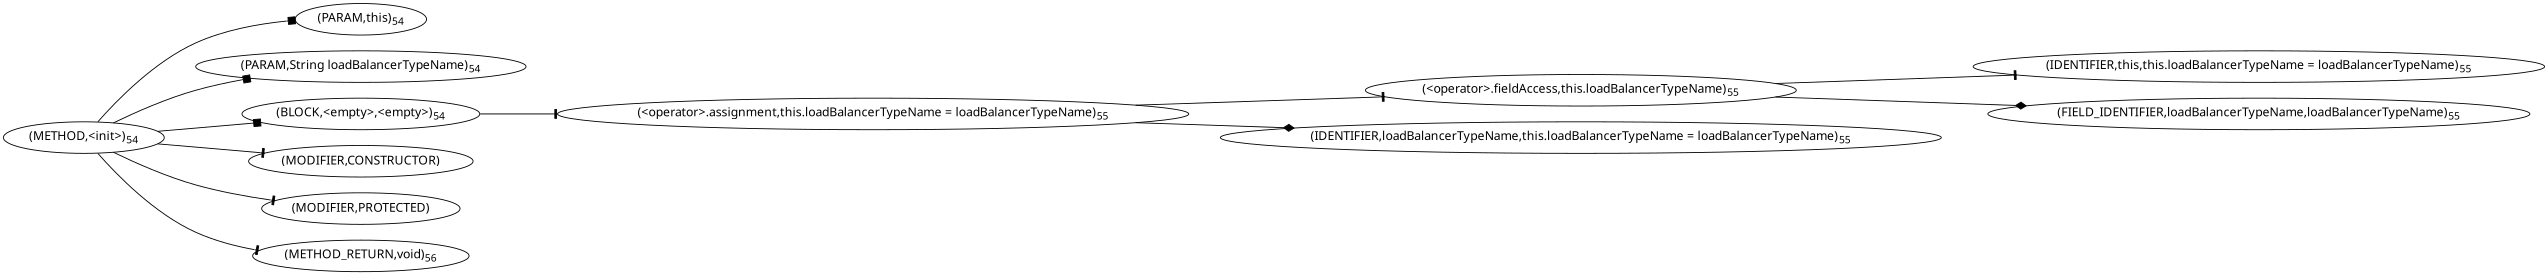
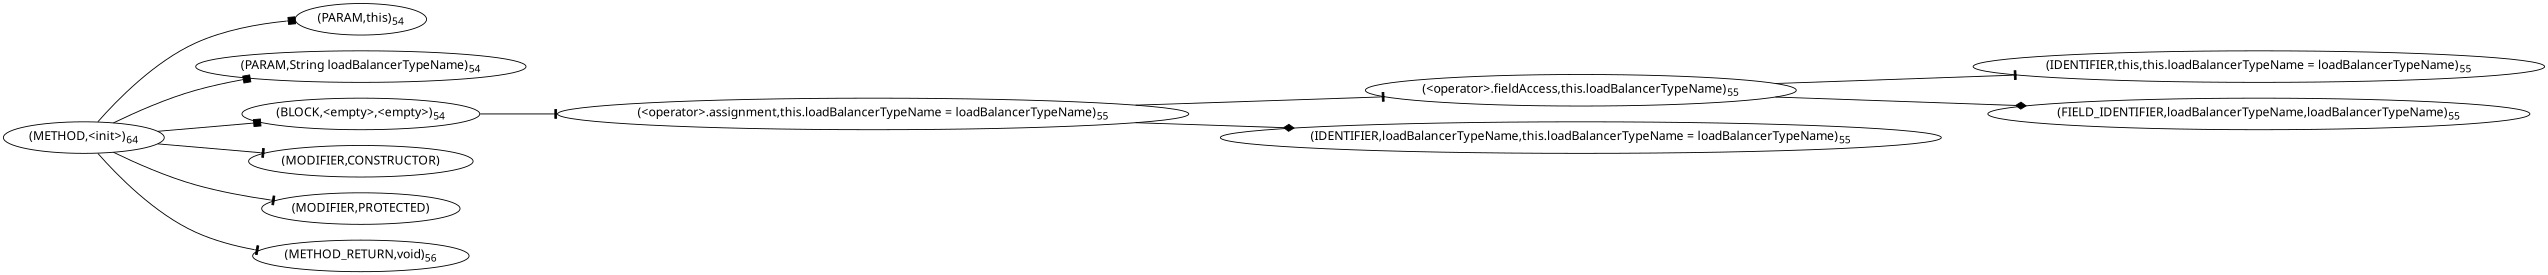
  digraph {
    fontname="Noto Sans"
    rankdir=LR
    node [fontname="Noto Sans"]
    edge [arrowhead=tee fontname="Noto Sans"]
-   n1 [label=<(METHOD,&lt;init&gt;)<SUB>54</SUB>>]
+   n1 [label=<(METHOD,&lt;init&gt;)<SUB>64</SUB>>]
    n2 [label=<(PARAM,this)<SUB>54</SUB>>]
    n3 [label=<(PARAM,String loadBalancerTypeName)<SUB>54</SUB>>]
    n4 [label=<(BLOCK,&lt;empty&gt;,&lt;empty&gt;)<SUB>54</SUB>>]
    n5 [label=<(MODIFIER,CONSTRUCTOR)>]
    n6 [label=<(MODIFIER,PROTECTED)>]
    n7 [label=<(METHOD_RETURN,void)<SUB>56</SUB>>]
    n8 [label=<(&lt;operator&gt;.assignment,this.loadBalancerTypeName = loadBalancerTypeName)<SUB>55</SUB>>]
    n9 [label=<(&lt;operator&gt;.fieldAccess,this.loadBalancerTypeName)<SUB>55</SUB>>]
    n10 [label=<(IDENTIFIER,loadBalancerTypeName,this.loadBalancerTypeName = loadBalancerTypeName)<SUB>55</SUB>>]
    n11 [label=<(IDENTIFIER,this,this.loadBalancerTypeName = loadBalancerTypeName)<SUB>55</SUB>>]
    n12 [label=<(FIELD_IDENTIFIER,loadBalancerTypeName,loadBalancerTypeName)<SUB>55</SUB>>]
    n1 -> n2 [arrowhead=box]
    n1 -> n3 [arrowhead=box]
    n1 -> n4 [arrowhead=box]
    n1 -> n5
    n1 -> n6
    n1 -> n7
    n4 -> n8
    n8 -> n9
    n8 -> n10 [arrowhead=diamond]
    n9 -> n11
    n9 -> n12 [arrowhead=diamond]
  }
